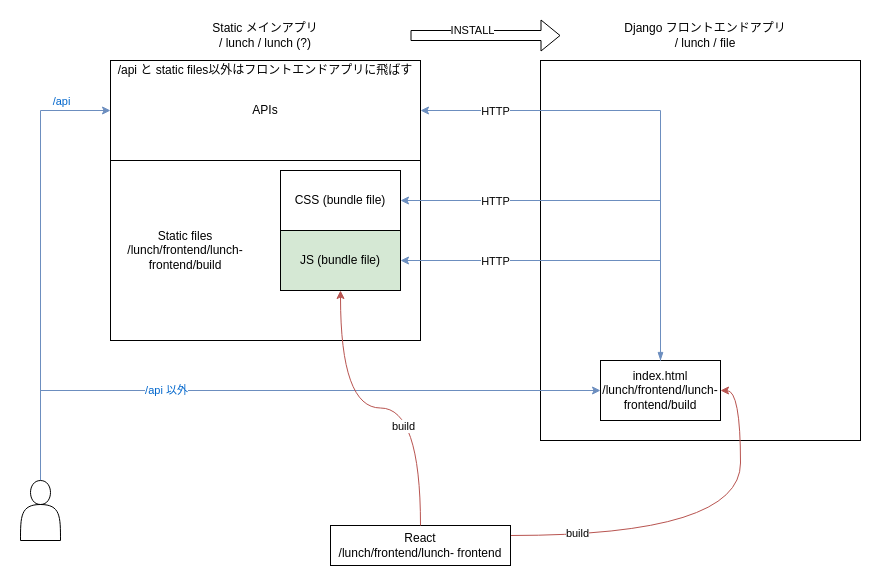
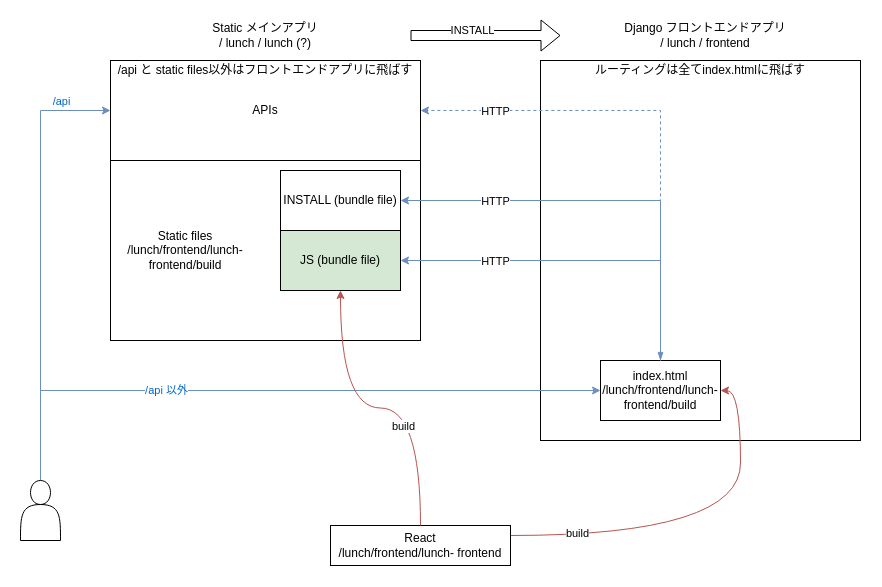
  <mxCell id="0" />
  <mxCell id="1" parent="0" />
  <mxCell id="2" value="" style="rounded=0;whiteSpace=wrap;html=1;" vertex="1" parent="1"><mxGeometry x="110" y="60" width="310" height="200" as="geometry" /></mxCell>
  <mxCell id="3" value="Static メインアプリ&lt;br&gt;/ lunch / lunch (?)" style="text;html=1;strokeColor=none;fillColor=none;align=center;verticalAlign=middle;whiteSpace=wrap;rounded=0;" vertex="1" parent="1"><mxGeometry x="120" y="20" width="290" height="30" as="geometry" /></mxCell>
  <mxCell id="4" value="" style="rounded=0;whiteSpace=wrap;html=1;" vertex="1" parent="1"><mxGeometry x="540" y="60" width="320" height="380" as="geometry" /></mxCell>
- <mxCell id="5" value="Django フロントエンドアプリ&lt;br&gt;/ lunch / file" style="text;html=1;strokeColor=none;fillColor=none;align=center;verticalAlign=middle;whiteSpace=wrap;rounded=0;" vertex="1" parent="1"><mxGeometry x="560" y="20" width="290" height="30" as="geometry" /></mxCell>
+ <mxCell id="5" value="Django フロントエンドアプリ&lt;br&gt;/ lunch / frontend" style="text;html=1;strokeColor=none;fillColor=none;align=center;verticalAlign=middle;whiteSpace=wrap;rounded=0;" vertex="1" parent="1"><mxGeometry x="560" y="20" width="290" height="30" as="geometry" /></mxCell>
  <mxCell id="6" value="" style="shape=flexArrow;endArrow=classic;html=1;exitX=1;exitY=0.5;exitDx=0;exitDy=0;entryX=0;entryY=0.5;entryDx=0;entryDy=0;" edge="1" parent="1" source="3" target="5"><mxGeometry width="50" height="50" relative="1" as="geometry"><mxPoint x="470" y="300" as="sourcePoint" /><mxPoint x="520" y="250" as="targetPoint" /></mxGeometry></mxCell>
  <mxCell id="7" value="INSTALL" style="edgeLabel;html=1;align=center;verticalAlign=middle;resizable=0;points=[];" vertex="1" connectable="0" parent="6"><mxGeometry x="-0.187" y="6" relative="1" as="geometry"><mxPoint as="offset" /></mxGeometry></mxCell>
  <mxCell id="8" style="edgeStyle=orthogonalEdgeStyle;rounded=0;orthogonalLoop=1;jettySize=auto;html=1;exitX=0.5;exitY=0;exitDx=0;exitDy=0;entryX=0;entryY=0.5;entryDx=0;entryDy=0;strokeColor=#6c8ebf;fillColor=#dae8fc;" edge="1" parent="1" source="12" target="20"><mxGeometry relative="1" as="geometry" /></mxCell>
  <mxCell id="9" value="&lt;font color=&quot;#0066cc&quot;&gt;/api&lt;/font&gt;" style="edgeLabel;html=1;align=center;verticalAlign=middle;resizable=0;points=[];" vertex="1" connectable="0" parent="8"><mxGeometry x="0.432" y="-21" relative="1" as="geometry"><mxPoint x="-1" y="-65" as="offset" /></mxGeometry></mxCell>
  <mxCell id="10" style="edgeStyle=orthogonalEdgeStyle;rounded=0;orthogonalLoop=1;jettySize=auto;html=1;exitX=0.5;exitY=0;exitDx=0;exitDy=0;entryX=0;entryY=0.5;entryDx=0;entryDy=0;strokeColor=#6c8ebf;fillColor=#dae8fc;" edge="1" parent="1" source="12" target="15"><mxGeometry relative="1" as="geometry"><mxPoint x="-180" y="625" as="sourcePoint" /><Array as="points"><mxPoint x="40" y="390" /></Array></mxGeometry></mxCell>
  <mxCell id="11" value="&lt;font color=&quot;#0066cc&quot;&gt;/api 以外&lt;/font&gt;" style="edgeLabel;html=1;align=center;verticalAlign=middle;resizable=0;points=[];" vertex="1" connectable="0" parent="10"><mxGeometry x="-0.489" y="-49" relative="1" as="geometry"><mxPoint x="49" y="-50" as="offset" /></mxGeometry></mxCell>
  <mxCell id="12" value="" style="shape=actor;whiteSpace=wrap;html=1;" vertex="1" parent="1"><mxGeometry x="20" y="480" width="40" height="60" as="geometry" /></mxCell>
- <mxCell id="13" style="edgeStyle=orthogonalEdgeStyle;rounded=0;orthogonalLoop=1;jettySize=auto;html=1;exitX=0.5;exitY=0;exitDx=0;exitDy=0;entryX=1;entryY=0.5;entryDx=0;entryDy=0;startArrow=blockThin;startFill=1;fillColor=#dae8fc;strokeColor=#6c8ebf;" edge="1" parent="1" source="15" target="20"><mxGeometry relative="1" as="geometry"><Array as="points"><mxPoint x="660" y="110" /></Array></mxGeometry></mxCell>
+ <mxCell id="13" style="edgeStyle=orthogonalEdgeStyle;rounded=0;orthogonalLoop=1;jettySize=auto;html=1;exitX=0.5;exitY=0;exitDx=0;exitDy=0;entryX=1;entryY=0.5;entryDx=0;entryDy=0;startArrow=blockThin;startFill=1;fillColor=#dae8fc;strokeColor=#6c8ebf;dashed=1;" edge="1" parent="1" source="15" target="20"><mxGeometry relative="1" as="geometry"><Array as="points"><mxPoint x="660" y="110" /></Array></mxGeometry></mxCell>
  <mxCell id="14" value="HTTP" style="edgeLabel;html=1;align=center;verticalAlign=middle;resizable=0;points=[];" vertex="1" connectable="0" parent="13"><mxGeometry x="0.825" relative="1" as="geometry"><mxPoint x="31" as="offset" /></mxGeometry></mxCell>
  <mxCell id="15" value="index.html&lt;br&gt;/lunch/frontend/lunch-frontend/build" style="rounded=0;whiteSpace=wrap;html=1;" vertex="1" parent="1"><mxGeometry x="600" y="360" width="120" height="60" as="geometry" /></mxCell>
  <mxCell id="16" style="edgeStyle=orthogonalEdgeStyle;rounded=0;orthogonalLoop=1;jettySize=auto;html=1;exitX=1;exitY=0.25;exitDx=0;exitDy=0;entryX=1;entryY=0.5;entryDx=0;entryDy=0;startArrow=none;startFill=0;curved=1;fillColor=#f8cecc;strokeColor=#b85450;" edge="1" parent="1" source="18" target="15"><mxGeometry relative="1" as="geometry" /></mxCell>
  <mxCell id="17" value="build" style="edgeLabel;html=1;align=center;verticalAlign=middle;resizable=0;points=[];" vertex="1" connectable="0" parent="16"><mxGeometry x="-0.667" y="4" relative="1" as="geometry"><mxPoint y="1" as="offset" /></mxGeometry></mxCell>
  <mxCell id="18" value="React&lt;br&gt;/lunch/frontend/lunch- frontend" style="rounded=0;whiteSpace=wrap;html=1;" vertex="1" parent="1"><mxGeometry x="330" y="525" width="180" height="40" as="geometry" /></mxCell>
  <mxCell id="19" value="" style="rounded=0;whiteSpace=wrap;html=1;" vertex="1" parent="1"><mxGeometry x="110" y="160" width="310" height="180" as="geometry" /></mxCell>
  <mxCell id="20" value="APIs" style="rounded=0;whiteSpace=wrap;html=1;" vertex="1" parent="1"><mxGeometry x="110" y="60" width="310" height="100" as="geometry" /></mxCell>
- <mxCell id="21" value="CSS (bundle file)" style="rounded=0;whiteSpace=wrap;html=1;" vertex="1" parent="1"><mxGeometry x="280" y="170" width="120" height="60" as="geometry" /></mxCell>
+ <mxCell id="21" value="INSTALL (bundle file)" style="rounded=0;whiteSpace=wrap;html=1;" vertex="1" parent="1"><mxGeometry x="280" y="170" width="120" height="60" as="geometry" /></mxCell>
  <mxCell id="22" value="JS (bundle file)" style="rounded=0;whiteSpace=wrap;html=1;fillColor=#d5e8d4;" vertex="1" parent="1"><mxGeometry x="280" y="230" width="120" height="60" as="geometry" /></mxCell>
  <mxCell id="23" style="edgeStyle=orthogonalEdgeStyle;curved=1;rounded=0;orthogonalLoop=1;jettySize=auto;html=1;exitX=0.5;exitY=0;exitDx=0;exitDy=0;entryX=0.5;entryY=1;entryDx=0;entryDy=0;startArrow=none;startFill=0;fillColor=#f8cecc;strokeColor=#b85450;" edge="1" parent="1" source="18" target="22"><mxGeometry relative="1" as="geometry" /></mxCell>
  <mxCell id="24" value="build" style="edgeLabel;html=1;align=center;verticalAlign=middle;resizable=0;points=[];" vertex="1" connectable="0" parent="23"><mxGeometry x="-0.142" relative="1" as="geometry"><mxPoint y="17.5" as="offset" /></mxGeometry></mxCell>
  <mxCell id="25" style="edgeStyle=orthogonalEdgeStyle;rounded=0;orthogonalLoop=1;jettySize=auto;html=1;exitX=0.5;exitY=0;exitDx=0;exitDy=0;entryX=1;entryY=0.5;entryDx=0;entryDy=0;startArrow=none;startFill=0;fillColor=#dae8fc;strokeColor=#6c8ebf;" edge="1" parent="1" source="15" target="21"><mxGeometry relative="1" as="geometry" /></mxCell>
  <mxCell id="26" value="HTTP" style="edgeLabel;html=1;align=center;verticalAlign=middle;resizable=0;points=[];" vertex="1" connectable="0" parent="25"><mxGeometry x="0.195" y="3" relative="1" as="geometry"><mxPoint x="-75" y="-3" as="offset" /></mxGeometry></mxCell>
  <mxCell id="27" style="edgeStyle=orthogonalEdgeStyle;rounded=0;orthogonalLoop=1;jettySize=auto;html=1;exitX=0.5;exitY=0;exitDx=0;exitDy=0;entryX=1;entryY=0.5;entryDx=0;entryDy=0;startArrow=none;startFill=0;fillColor=#dae8fc;strokeColor=#6c8ebf;" edge="1" parent="1" source="15" target="22"><mxGeometry relative="1" as="geometry" /></mxCell>
  <mxCell id="28" value="HTTP" style="edgeLabel;html=1;align=center;verticalAlign=middle;resizable=0;points=[];" vertex="1" connectable="0" parent="27"><mxGeometry x="-0.087" y="-1" relative="1" as="geometry"><mxPoint x="-102" y="1" as="offset" /></mxGeometry></mxCell>
  <mxCell id="29" value="Static files&lt;br&gt;/lunch/frontend/lunch-frontend/build" style="text;html=1;strokeColor=none;fillColor=none;align=center;verticalAlign=middle;whiteSpace=wrap;rounded=0;" vertex="1" parent="1"><mxGeometry x="120" y="210" width="130" height="80" as="geometry" /></mxCell>
+ <mxCell id="30" value="ルーティングは全てindex.htmlに飛ばす" style="text;html=1;strokeColor=none;fillColor=none;align=center;verticalAlign=middle;whiteSpace=wrap;rounded=0;" vertex="1" parent="1"><mxGeometry x="550" y="60" width="300" height="20" as="geometry" /></mxCell>
  <mxCell id="31" value="/api と static files以外はフロントエンドアプリに飛ばす" style="text;html=1;strokeColor=none;fillColor=none;align=center;verticalAlign=middle;whiteSpace=wrap;rounded=0;" vertex="1" parent="1"><mxGeometry x="110" y="60" width="310" height="20" as="geometry" /></mxCell>
